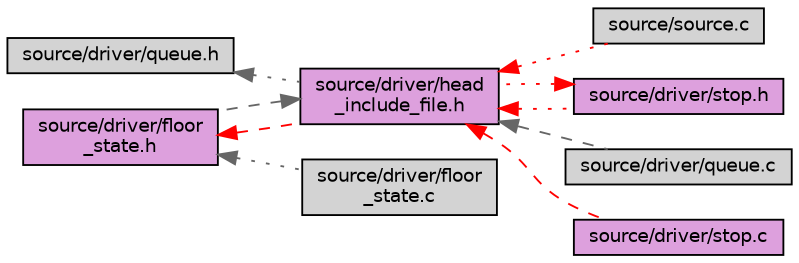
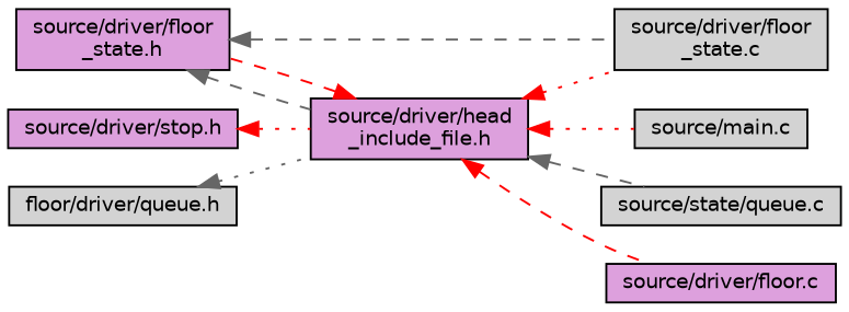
  digraph {
    rankdir=LR
    node [color=black fillcolor=plum fontname=Helvetica fontsize=10 shape=record style=filled]
    edge [color=red dir=back fontname=Helvetica fontsize=10 labelfontname=Helvetica labelfontsize=10 style=dotted]
    n1 [fontcolor=black height=0.2 label="source/driver/floor\l_state.h" width=0.4]
    n2 [height=0.2 label="source/driver/head\l_include_file.h" width=0.4]
    n3 [fillcolor=lightgrey height=0.2 label="source/driver/floor\l_state.c" width=0.4]
-   n4 [fillcolor=lightgrey height=0.2 label="source/source.c" width=0.4]
+   n4 [fillcolor=lightgrey height=0.2 label="source/main.c" width=0.4]
    n5 [height=0.2 label="source/driver/stop.h" width=0.4]
-   n6 [fillcolor=lightgrey height=0.2 label="source/driver/queue.c" width=0.4]
-   n7 [height=0.2 label="source/driver/stop.c" width=0.4]
-   n8 [fillcolor=lightgrey height=0.2 label="source/driver/queue.h" width=0.4]
-   n1 -> n2 [style=dashed]
-   n1 -> n3 [color=gray40]
-   n2 -> n1 [color=gray40 style=dashed]
+   n6 [fillcolor=lightgrey height=0.2 label="source/state/queue.c" width=0.4]
+   n7 [height=0.2 label="source/driver/floor.c" width=0.4]
+   n8 [fillcolor=lightgrey height=0.2 label="floor/driver/queue.h" width=0.4]
+   n1 -> n2 [color=gray40 style=dashed]
+   n1 -> n3 [color=gray40 style=dashed]
+   n2 -> n1 [style=dashed]
    n2 -> n4
-   n2 -> n5
+   n2 -> n3
    n2 -> n6 [color=gray40 style=dashed]
    n2 -> n7 [style=dashed]
    n5 -> n2
    n8 -> n2 [color=gray40]
  }
